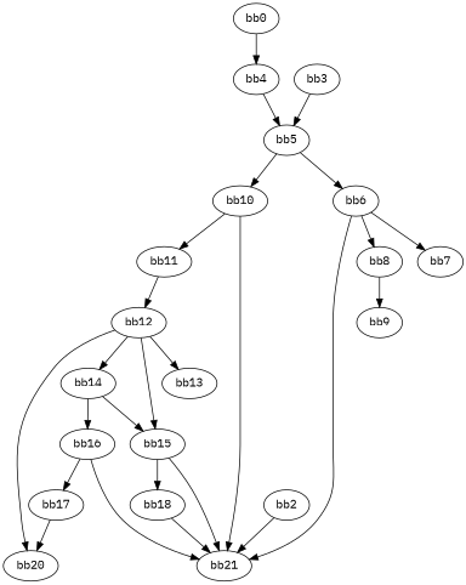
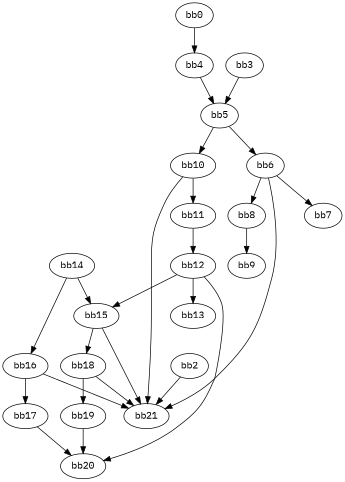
  digraph {
    fontname="IBM Plex Mono"
    node [fontname="IBM Plex Mono"]
    edge [fontname="IBM Plex Mono"]
    n1 [label="bb0\l"]
    n2 [label="bb4\l"]
    n3 [label="bb5\l"]
    n4 [label="bb2\l"]
    n5 [label="bb21\l"]
    n6 [label="bb3\l"]
    n7 [label="bb6\l"]
    n8 [label="bb10\l"]
    n9 [label="bb7\l"]
    n10 [label="bb8\l"]
    n11 [label="bb11\l"]
    n12 [label="bb9\l"]
    n13 [label="bb20\l"]
    n14 [label="bb12\l"]
    n15 [label="bb13\l"]
    n16 [label="bb14\l"]
    n17 [label="bb15\l"]
    n18 [label="bb16\l"]
    n19 [label="bb18\l"]
    n20 [label="bb17\l"]
+   n21 [label="bb19\l"]
    n1 -> n2
    n2 -> n3
    n3 -> n7
    n3 -> n8
    n4 -> n5
    n6 -> n3
    n7 -> n5
    n7 -> n9
    n7 -> n10
    n8 -> n5
    n8 -> n11
    n10 -> n12
    n11 -> n14
    n14 -> n13
    n14 -> n15
-   n14 -> n16
    n14 -> n17
    n16 -> n17
    n16 -> n18
    n17 -> n5
    n17 -> n19
    n18 -> n5
    n18 -> n20
    n19 -> n5
+   n19 -> n21
    n20 -> n13
+   n21 -> n13
  }
